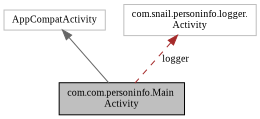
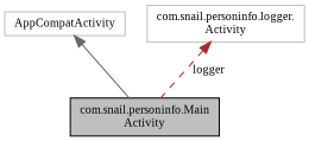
  digraph {
    fontname="Liberation Serif"
    node [color=grey75 fillcolor=white fontname="Liberation Serif" fontsize=10 shape=record style=filled]
    edge [dir=back fontname="Liberation Serif" fontsize=10 labelfontname=Helvetica labelfontsize=10]
-   n1 [color=black fillcolor=grey75 fontcolor=black height=0.2 label="com.com.personinfo.Main\lActivity" width=0.4]
+   n1 [color=black fillcolor=grey75 fontcolor=black height=0.2 label="com.snail.personinfo.Main\lActivity" width=0.4]
    n2 [height=0.2 label=AppCompatActivity width=0.4]
    n3 [height=0.2 label="com.snail.personinfo.logger.\lActivity" width=0.4]
    n2 -> n1 [color=gray40 style=solid]
    n3 -> n1 [color=brown label=" logger" style=dashed]
  }
